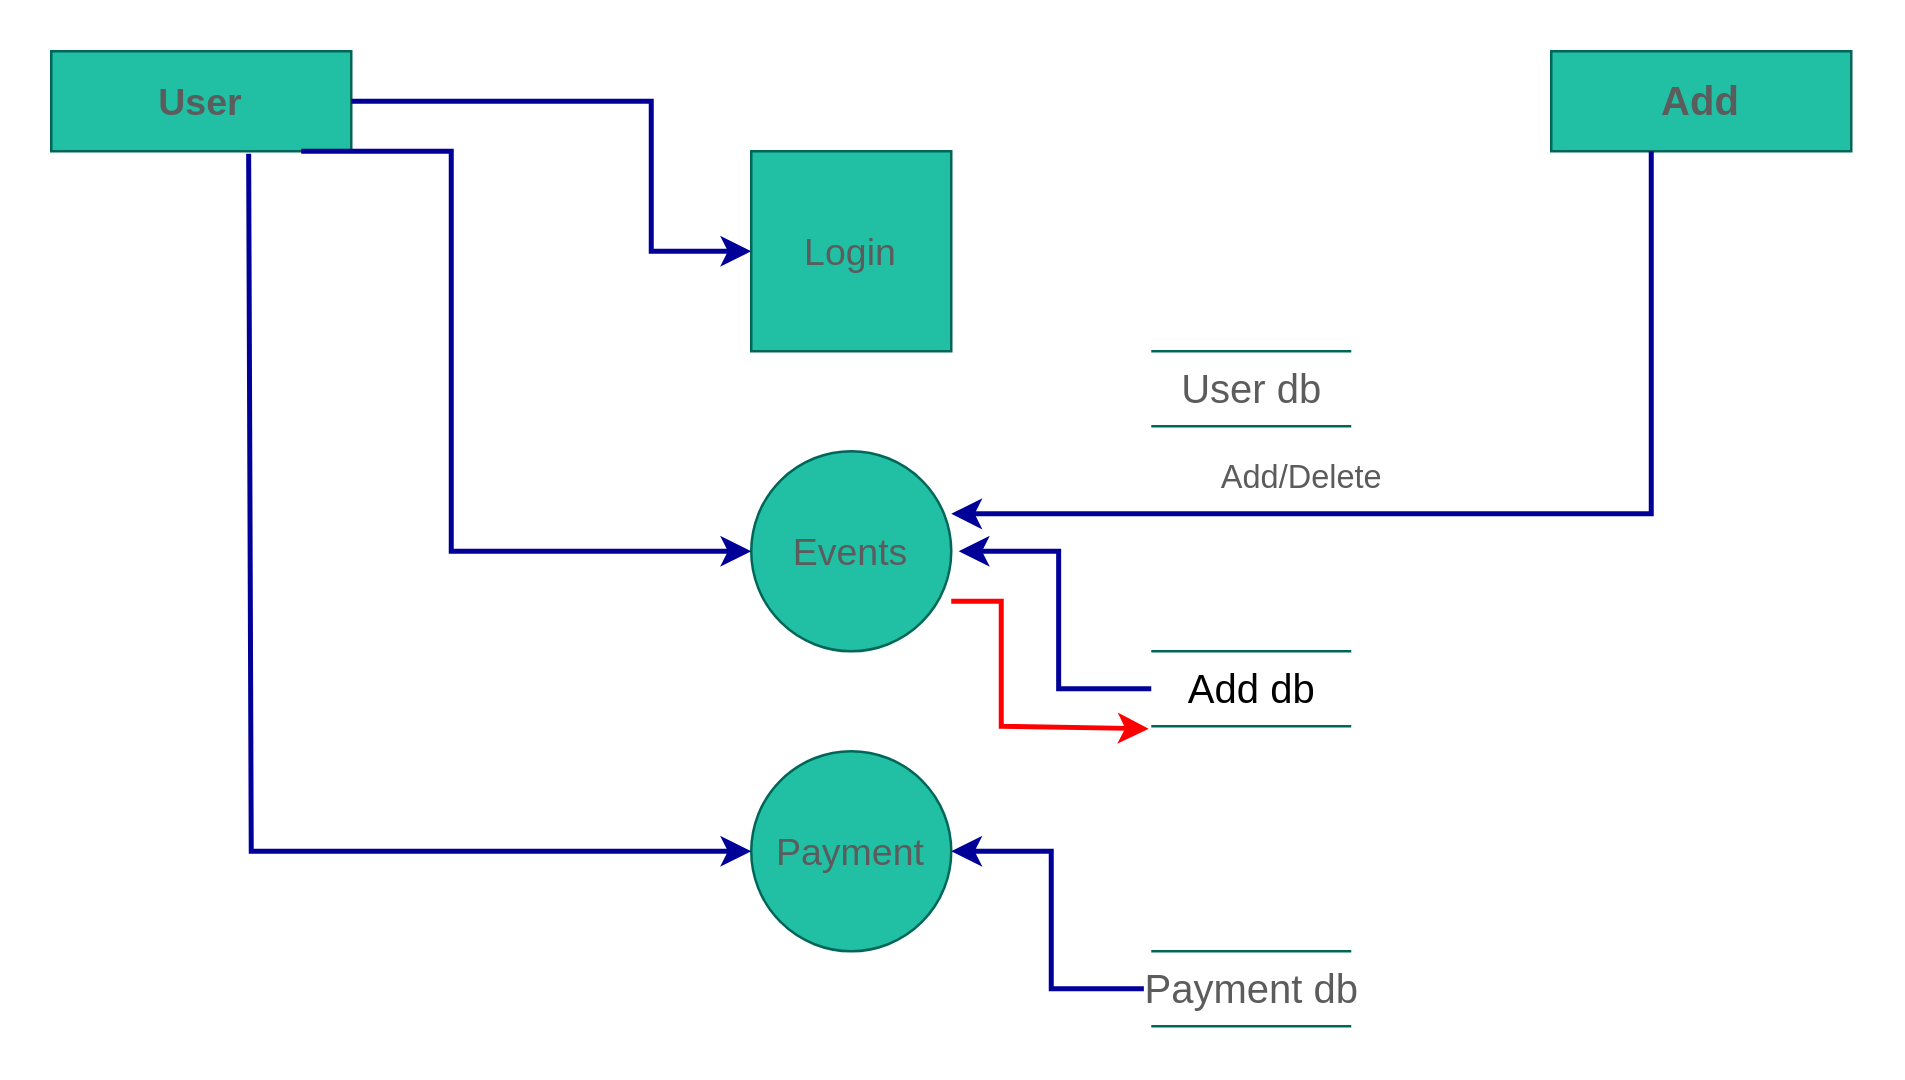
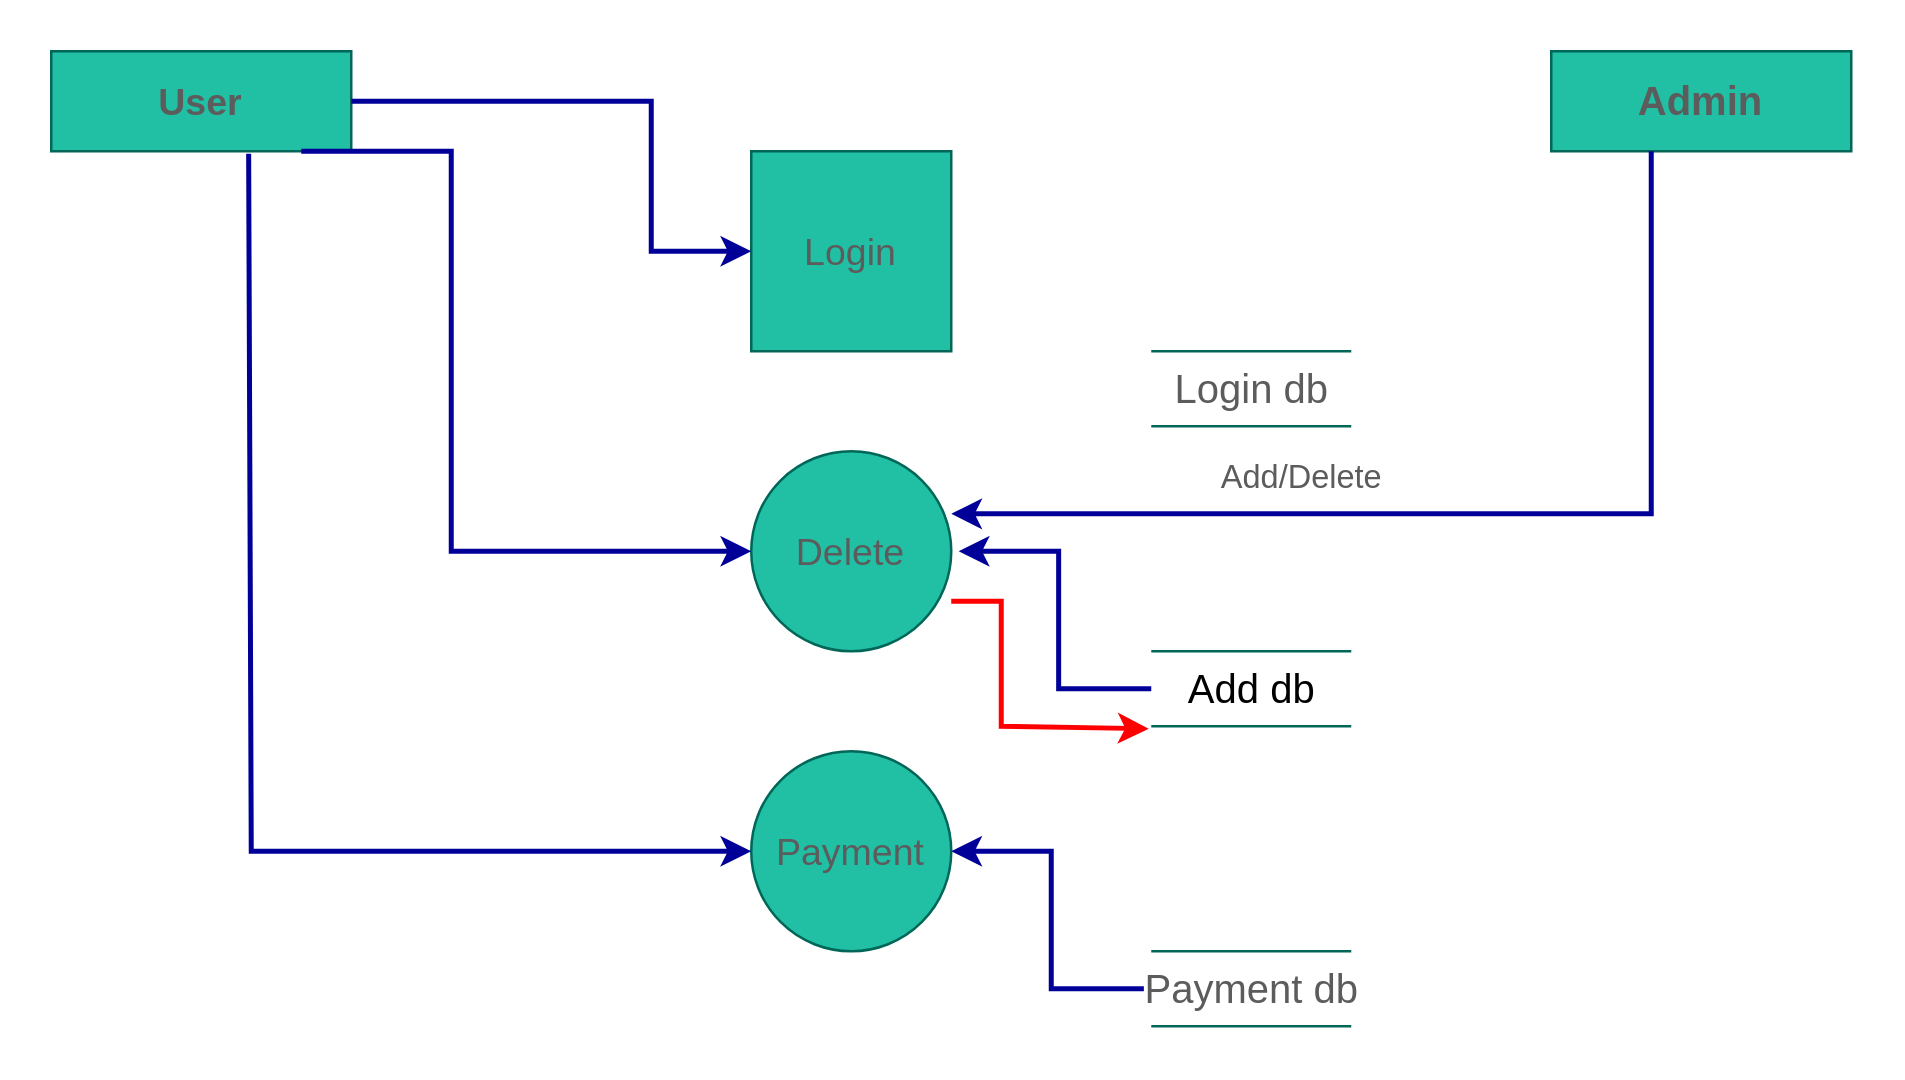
  <mxCell id="0" />
  <mxCell id="1" parent="0" />
  <mxCell id="2" value="&lt;b&gt;&lt;font style=&quot;font-size: 15px;&quot;&gt;User&lt;/font&gt;&lt;/b&gt;" style="rounded=0;whiteSpace=wrap;html=1;fillColor=#21C0A5;strokeColor=#006658;fontColor=#5C5C5C;" vertex="1" parent="1"><mxGeometry x="20" y="20" width="120" height="40" as="geometry" /></mxCell>
  <mxCell id="3" value="Login" style="whiteSpace=wrap;html=1;aspect=fixed;fontSize=15;fillColor=#21C0A5;strokeColor=#006658;fontColor=#5C5C5C;rounded=0;" vertex="1" parent="1"><mxGeometry x="300" y="60" width="80" height="80" as="geometry" /></mxCell>
- <mxCell id="4" value="Events" style="ellipse;whiteSpace=wrap;html=1;aspect=fixed;fontSize=15;fillColor=#21C0A5;strokeColor=#006658;fontColor=#5C5C5C;" vertex="1" parent="1"><mxGeometry x="300" y="180" width="80" height="80" as="geometry" /></mxCell>
+ <mxCell id="4" value="Delete" style="ellipse;whiteSpace=wrap;html=1;aspect=fixed;fontSize=15;fillColor=#21C0A5;strokeColor=#006658;fontColor=#5C5C5C;" vertex="1" parent="1"><mxGeometry x="300" y="180" width="80" height="80" as="geometry" /></mxCell>
  <mxCell id="5" value="Payment" style="ellipse;whiteSpace=wrap;html=1;aspect=fixed;fontSize=15;fillColor=#21C0A5;strokeColor=#006658;fontColor=#5C5C5C;" vertex="1" parent="1"><mxGeometry x="300" y="300" width="80" height="80" as="geometry" /></mxCell>
- <mxCell id="6" value="&lt;b&gt;&lt;font style=&quot;font-size: 16px;&quot;&gt;Add&lt;/font&gt;&lt;/b&gt;" style="rounded=0;whiteSpace=wrap;html=1;fontSize=15;fillColor=#21C0A5;strokeColor=#006658;fontColor=#5C5C5C;" vertex="1" parent="1"><mxGeometry x="620" y="20" width="120" height="40" as="geometry" /></mxCell>
+ <mxCell id="6" value="&lt;b&gt;&lt;font style=&quot;font-size: 16px;&quot;&gt;Admin&lt;/font&gt;&lt;/b&gt;" style="rounded=0;whiteSpace=wrap;html=1;fontSize=15;fillColor=#21C0A5;strokeColor=#006658;fontColor=#5C5C5C;" vertex="1" parent="1"><mxGeometry x="620" y="20" width="120" height="40" as="geometry" /></mxCell>
  <mxCell id="7" value="" style="endArrow=none;html=1;rounded=0;fontSize=16;strokeColor=#006658;fontColor=#5C5C5C;" edge="1" parent="1"><mxGeometry width="50" height="50" relative="1" as="geometry"><mxPoint x="460" y="140" as="sourcePoint" /><mxPoint x="540" y="140" as="targetPoint" /></mxGeometry></mxCell>
  <mxCell id="8" value="" style="endArrow=none;html=1;rounded=0;fontSize=16;strokeColor=#006658;fontColor=#5C5C5C;" edge="1" parent="1"><mxGeometry width="50" height="50" relative="1" as="geometry"><mxPoint x="460" y="170" as="sourcePoint" /><mxPoint x="540" y="170" as="targetPoint" /></mxGeometry></mxCell>
  <mxCell id="9" value="" style="endArrow=none;html=1;rounded=0;fontSize=16;strokeColor=#006658;fontColor=#5C5C5C;" edge="1" parent="1"><mxGeometry width="50" height="50" relative="1" as="geometry"><mxPoint x="460" y="260" as="sourcePoint" /><mxPoint x="540" y="260" as="targetPoint" /></mxGeometry></mxCell>
  <mxCell id="10" value="" style="endArrow=none;html=1;rounded=0;fontSize=16;strokeColor=#006658;fontColor=#5C5C5C;" edge="1" parent="1"><mxGeometry width="50" height="50" relative="1" as="geometry"><mxPoint x="460" y="290" as="sourcePoint" /><mxPoint x="540" y="290" as="targetPoint" /></mxGeometry></mxCell>
  <mxCell id="11" value="" style="endArrow=none;html=1;rounded=0;fontSize=16;strokeColor=#006658;fontColor=#5C5C5C;" edge="1" parent="1"><mxGeometry width="50" height="50" relative="1" as="geometry"><mxPoint x="460" y="380" as="sourcePoint" /><mxPoint x="540" y="380" as="targetPoint" /></mxGeometry></mxCell>
  <mxCell id="12" value="" style="endArrow=none;html=1;rounded=0;fontSize=16;strokeColor=#006658;fontColor=#5C5C5C;" edge="1" parent="1"><mxGeometry width="50" height="50" relative="1" as="geometry"><mxPoint x="460" y="410" as="sourcePoint" /><mxPoint x="540" y="410" as="targetPoint" /></mxGeometry></mxCell>
- <mxCell id="13" value="User db" style="text;html=1;align=center;verticalAlign=middle;resizable=0;points=[];autosize=1;strokeColor=none;fillColor=none;fontSize=16;fontColor=#5C5C5C;" vertex="1" parent="1"><mxGeometry x="460" y="140" width="80" height="30" as="geometry" /></mxCell>
+ <mxCell id="13" value="Login db" style="text;html=1;align=center;verticalAlign=middle;resizable=0;points=[];autosize=1;strokeColor=none;fillColor=none;fontSize=16;fontColor=#5C5C5C;" vertex="1" parent="1"><mxGeometry x="460" y="140" width="80" height="30" as="geometry" /></mxCell>
  <mxCell id="14" value="Add db" style="text;html=1;align=center;verticalAlign=middle;resizable=0;points=[];autosize=1;fontSize=16;" vertex="1" parent="1"><mxGeometry x="455" y="260" width="90" height="30" as="geometry" /></mxCell>
  <mxCell id="15" value="Payment db" style="text;html=1;align=center;verticalAlign=middle;resizable=0;points=[];autosize=1;strokeColor=none;fillColor=none;fontSize=16;fontColor=#5C5C5C;" vertex="1" parent="1"><mxGeometry x="445" y="380" width="110" height="30" as="geometry" /></mxCell>
  <mxCell id="16" value="" style="endArrow=classic;html=1;rounded=0;fontSize=16;entryX=0;entryY=0.5;entryDx=0;entryDy=0;strokeWidth=2;strokeColor=#000099;fontColor=#5C5C5C;" edge="1" parent="1" target="3"><mxGeometry width="50" height="50" relative="1" as="geometry"><mxPoint x="140" y="40" as="sourcePoint" /><mxPoint x="260" y="120" as="targetPoint" /><Array as="points"><mxPoint x="260" y="40" /><mxPoint x="260" y="100" /></Array></mxGeometry></mxCell>
  <mxCell id="17" value="" style="endArrow=classic;html=1;rounded=0;fontSize=16;entryX=0;entryY=0.5;entryDx=0;entryDy=0;strokeWidth=2;strokeColor=#000099;fontColor=#5C5C5C;" edge="1" parent="1" target="4"><mxGeometry width="50" height="50" relative="1" as="geometry"><mxPoint x="120" y="60" as="sourcePoint" /><mxPoint x="280" y="120" as="targetPoint" /><Array as="points"><mxPoint x="180" y="60" /><mxPoint x="180" y="220" /></Array></mxGeometry></mxCell>
  <mxCell id="18" value="" style="endArrow=classic;html=1;rounded=0;fontSize=16;entryX=0;entryY=0.5;entryDx=0;entryDy=0;exitX=0.658;exitY=1.025;exitDx=0;exitDy=0;exitPerimeter=0;strokeWidth=2;strokeColor=#000099;fontColor=#5C5C5C;" edge="1" parent="1" source="2"><mxGeometry width="50" height="50" relative="1" as="geometry"><mxPoint x="100" y="70" as="sourcePoint" /><mxPoint x="300" y="340" as="targetPoint" /><Array as="points"><mxPoint x="100" y="340" /></Array></mxGeometry></mxCell>
  <mxCell id="19" value="" style="endArrow=classic;html=1;rounded=0;strokeWidth=2;fontSize=16;entryX=1;entryY=0.5;entryDx=0;entryDy=0;exitX=-0.037;exitY=0.5;exitDx=0;exitDy=0;exitPerimeter=0;strokeColor=#000099;fontColor=#5C5C5C;" edge="1" parent="1"><mxGeometry width="50" height="50" relative="1" as="geometry"><mxPoint x="460" y="275" as="sourcePoint" /><mxPoint x="382.96" y="220" as="targetPoint" /><Array as="points"><mxPoint x="422.96" y="275" /><mxPoint x="422.96" y="220" /></Array></mxGeometry></mxCell>
  <mxCell id="20" value="" style="endArrow=classic;html=1;rounded=0;strokeWidth=2;fontSize=16;entryX=1;entryY=0.5;entryDx=0;entryDy=0;exitX=-0.037;exitY=0.5;exitDx=0;exitDy=0;exitPerimeter=0;strokeColor=#000099;fontColor=#5C5C5C;" edge="1" parent="1"><mxGeometry width="50" height="50" relative="1" as="geometry"><mxPoint x="457.04" y="395" as="sourcePoint" /><mxPoint x="380" y="340" as="targetPoint" /><Array as="points"><mxPoint x="420" y="395" /><mxPoint x="420" y="340" /></Array></mxGeometry></mxCell>
  <mxCell id="21" value="" style="endArrow=classic;html=1;rounded=0;strokeWidth=2;fontSize=16;entryX=0.044;entryY=1.033;entryDx=0;entryDy=0;entryPerimeter=0;strokeColor=#FF0000;fontColor=#5C5C5C;" edge="1" parent="1" target="14"><mxGeometry width="50" height="50" relative="1" as="geometry"><mxPoint x="380" y="240" as="sourcePoint" /><mxPoint x="455" y="290" as="targetPoint" /><Array as="points"><mxPoint x="400" y="240" /><mxPoint x="400" y="290" /></Array></mxGeometry></mxCell>
  <mxCell id="22" value="" style="endArrow=classic;html=1;rounded=0;strokeWidth=2;fontSize=16;entryX=1;entryY=0.313;entryDx=0;entryDy=0;entryPerimeter=0;strokeColor=#000099;fontColor=#5C5C5C;" edge="1" parent="1" target="4"><mxGeometry width="50" height="50" relative="1" as="geometry"><mxPoint x="660" y="60" as="sourcePoint" /><mxPoint x="630" y="190" as="targetPoint" /><Array as="points"><mxPoint x="660" y="205" /></Array></mxGeometry></mxCell>
  <mxCell id="23" value="Add/Delete" style="text;html=1;align=center;verticalAlign=middle;resizable=0;points=[];autosize=1;strokeColor=none;fillColor=none;fontSize=13;fontColor=#5C5C5C;" vertex="1" parent="1"><mxGeometry x="475" y="175" width="90" height="30" as="geometry" /></mxCell>
